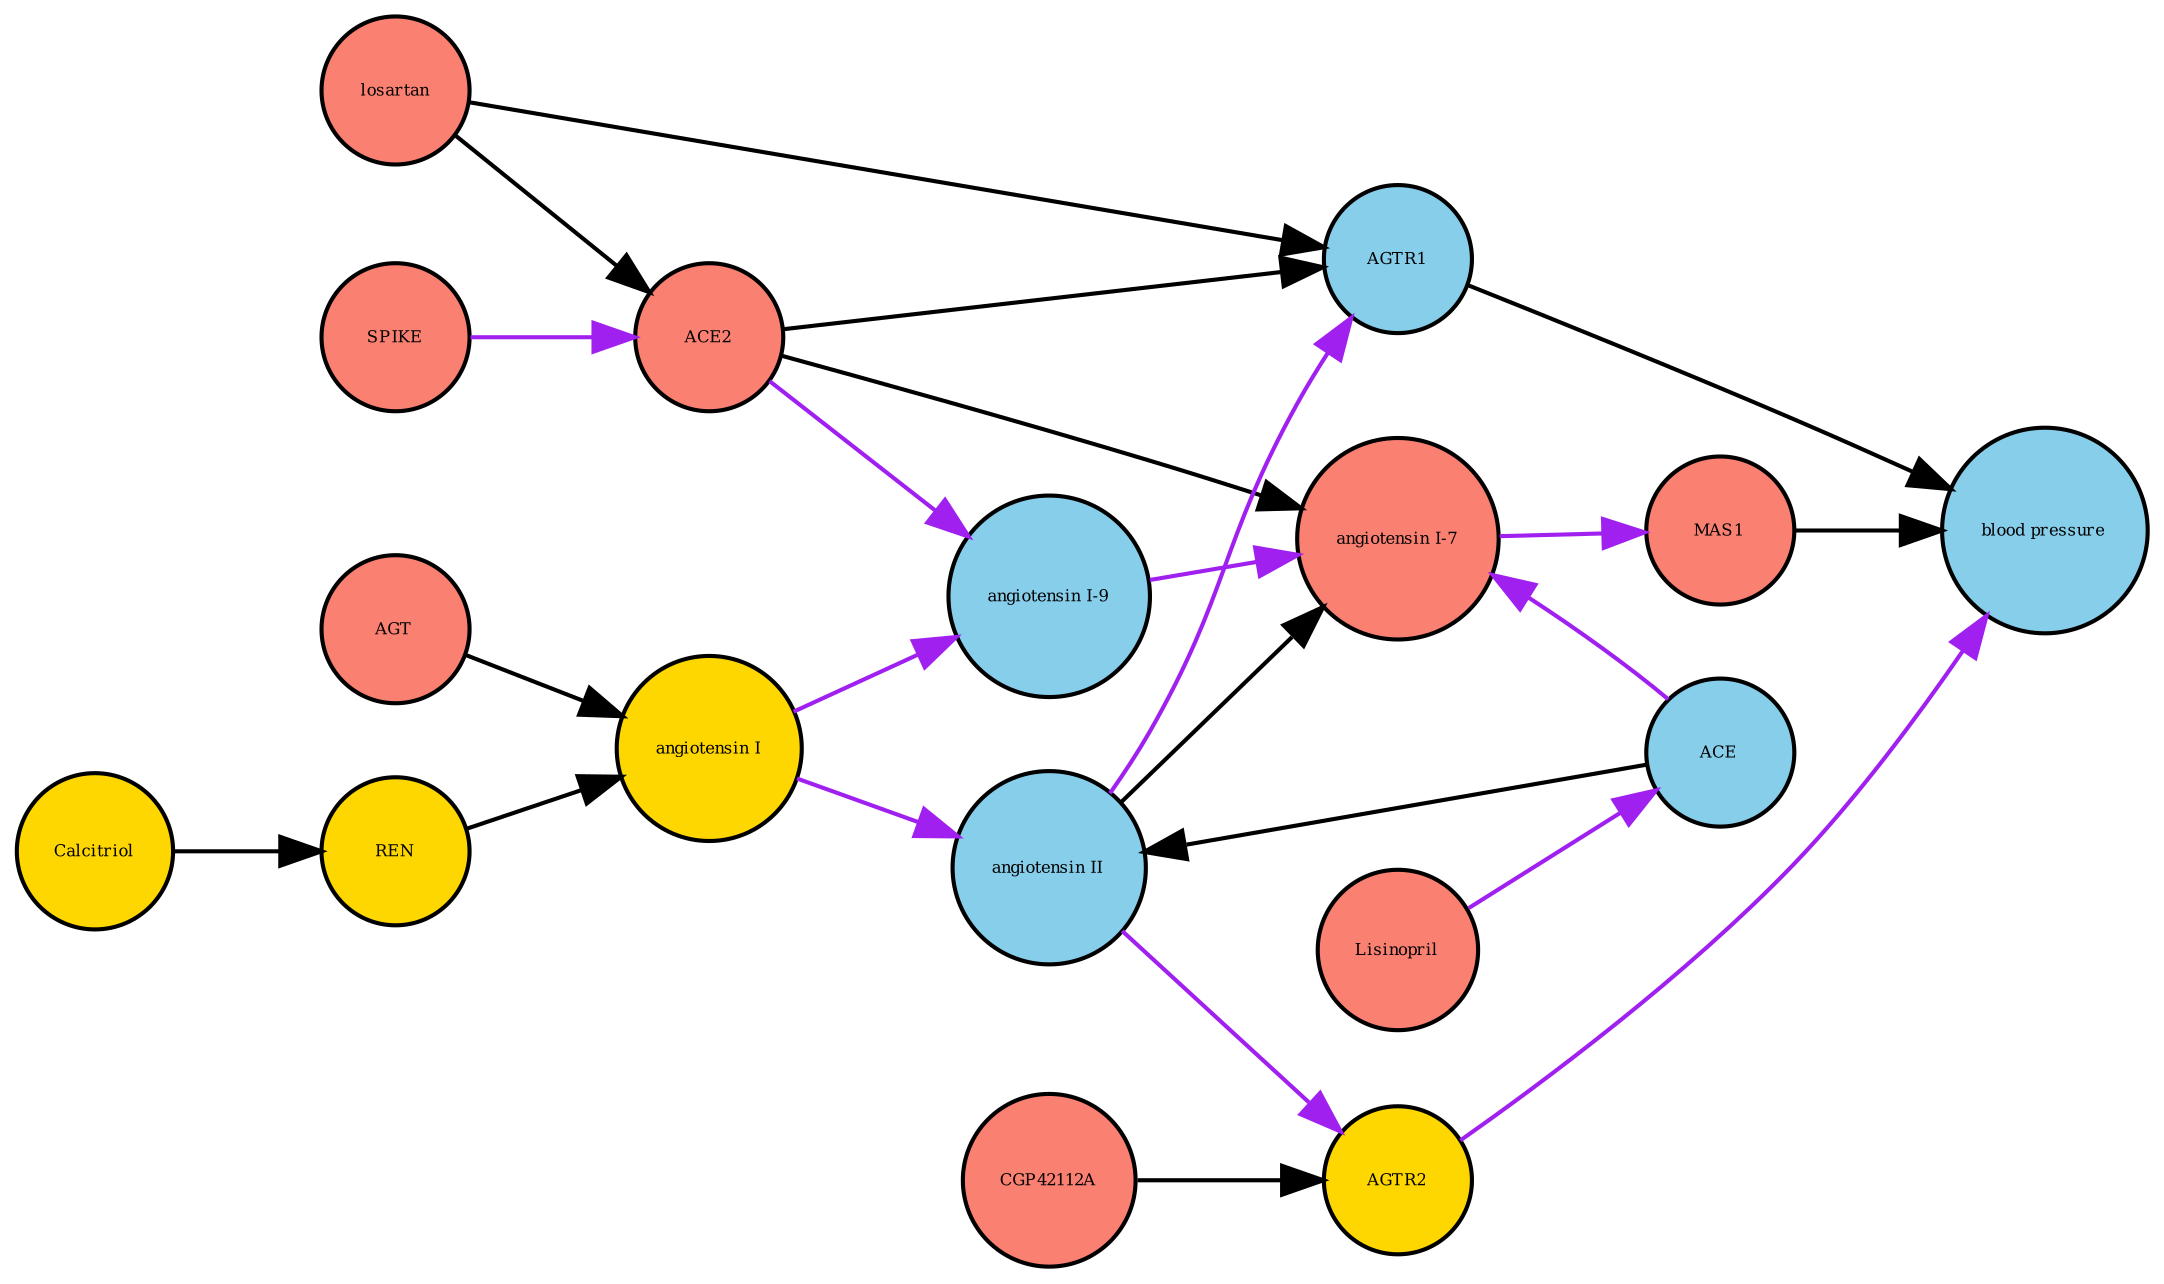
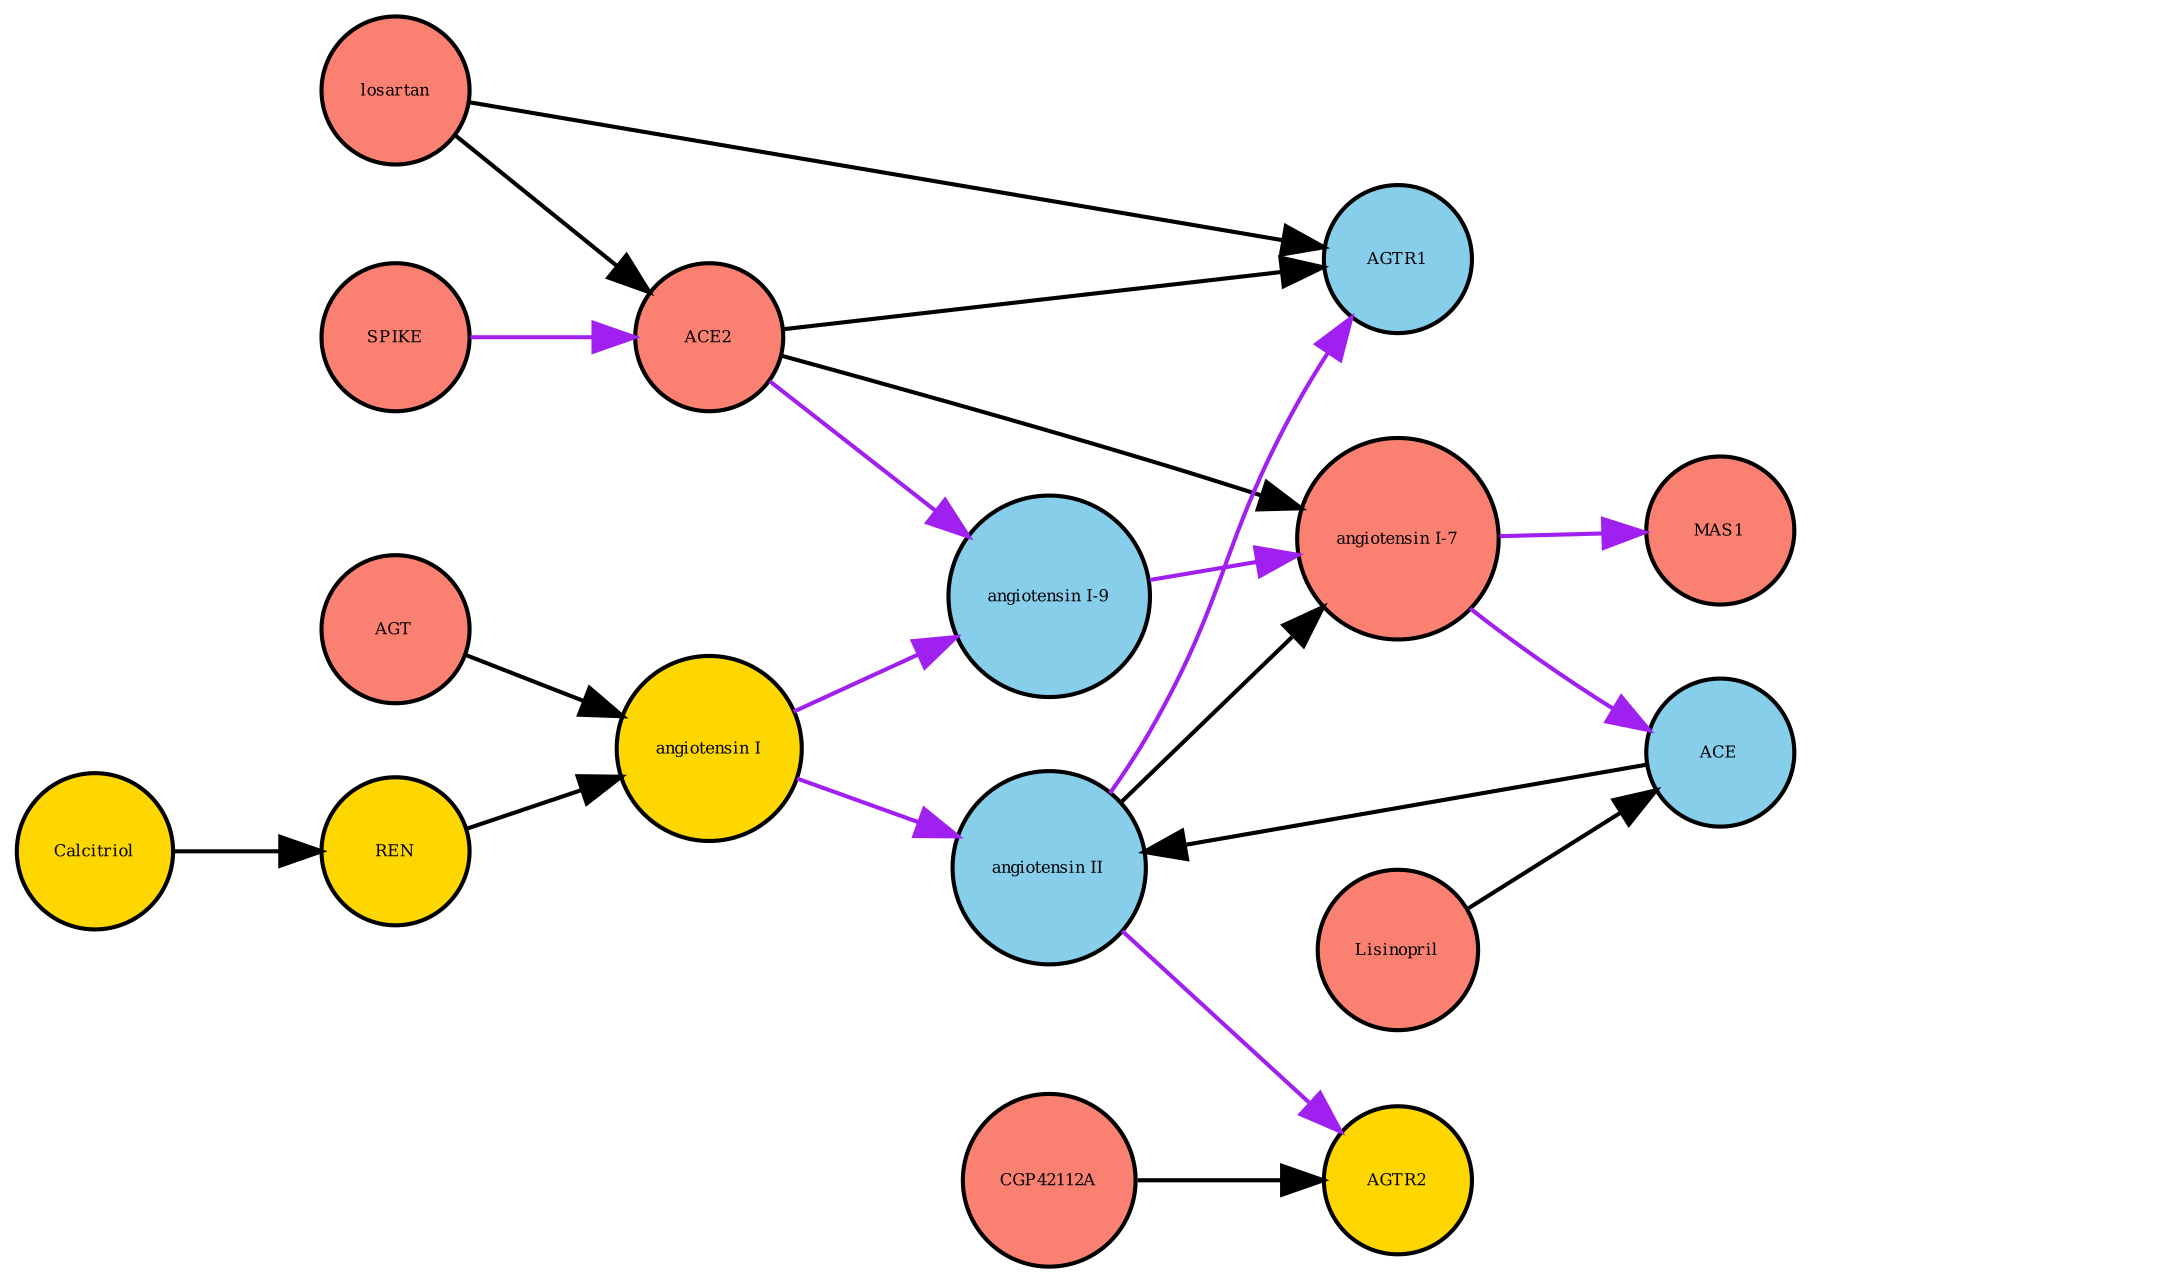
  strict digraph {
    rankdir=LR
    node [bipartite=0 cls=macromolecule fillcolor=salmon fontsize=4 shape=circle style=filled]
    edge [color=black interaction_type=production]
    n1 [label=MAS1]
-   n2 [cls=phenotype fillcolor=skyblue label="blood pressure"]
    n3 [fillcolor=gold label=AGTR2]
    n4 [fillcolor=skyblue label=AGTR1]
    n5 [label=ACE2]
    n6 [cls="simple chemical" label="angiotensin I-7"]
    n7 [cls="simple chemical" fillcolor=skyblue label="angiotensin I-9"]
    n8 [cls="simple chemical" label=losartan]
    n9 [cls="simple chemical" fillcolor=gold label=Calcitriol]
    n10 [fillcolor=gold label=REN]
    n11 [cls="simple chemical" fillcolor=gold label="angiotensin I"]
    n12 [cls="simple chemical" fillcolor=skyblue label="angiotensin II"]
    n13 [fillcolor=skyblue label=ACE]
    n14 [label=AGT]
    n15 [label=SPIKE]
    n16 [cls="simple chemical" label=CGP42112A]
    n17 [cls="simple chemical" label=Lisinopril]
-   n1 -> n2 [interaction_type=inhibition]
-   n3 -> n2 [color=purple interaction_type=inhibition]
-   n4 -> n2 [interaction_type=stimulation]
    n5 -> n4
    n5 -> n6 [interaction_type=catalysis]
    n5 -> n7 [color=purple interaction_type=catalysis]
    n6 -> n1 [color=purple]
    n7 -> n6 [color=purple]
    n8 -> n4
    n8 -> n5
    n9 -> n10 [interaction_type=inhibition]
    n10 -> n11 [interaction_type=catalysis]
    n11 -> n7 [color=purple]
    n11 -> n12 [color=purple]
    n12 -> n3 [color=purple]
    n12 -> n4 [color=purple interaction_type=modulation]
    n12 -> n6
-   n13 -> n6 [color=purple interaction_type=catalysis]
+   n6 -> n13 [color=purple interaction_type=catalysis]
    n13 -> n12 [interaction_type=catalysis]
    n14 -> n11
    n15 -> n5 [color=purple]
    n16 -> n3
-   n17 -> n13 [color=purple]
+   n17 -> n13
  }
